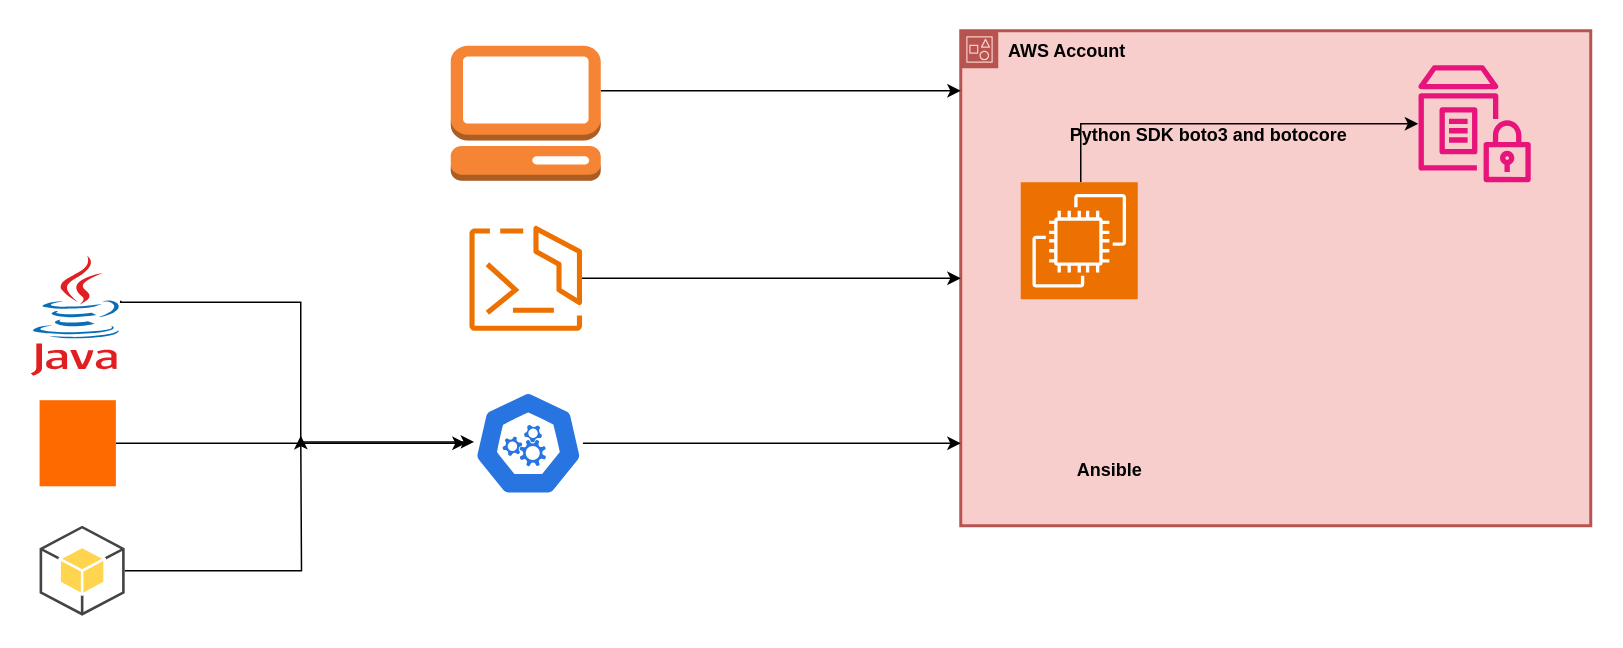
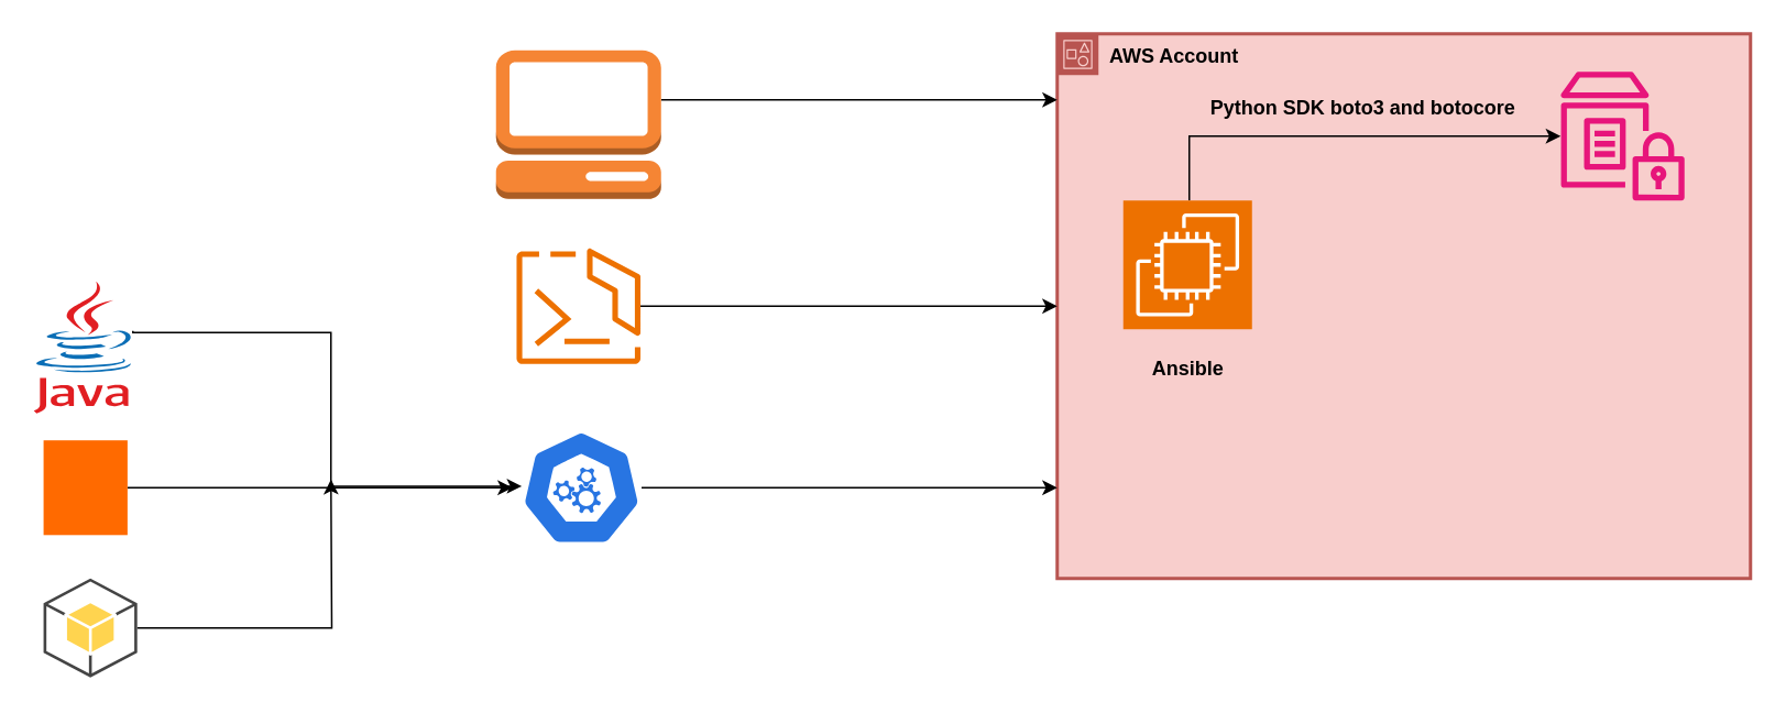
  <mxCell id="0" />
  <mxCell id="1" parent="0" />
  <mxCell id="2" value="&lt;b&gt;AWS Account&lt;/b&gt;" style="points=[[0,0],[0.25,0],[0.5,0],[0.75,0],[1,0],[1,0.25],[1,0.5],[1,0.75],[1,1],[0.75,1],[0.5,1],[0.25,1],[0,1],[0,0.75],[0,0.5],[0,0.25]];outlineConnect=0;html=1;whiteSpace=wrap;fontSize=12;fontStyle=0;container=1;pointerEvents=0;collapsible=0;recursiveResize=0;shape=mxgraph.aws4.group;grIcon=mxgraph.aws4.group_account;strokeColor=#b85450;fillColor=#f8cecc;verticalAlign=top;align=left;spacingLeft=30;dashed=0;strokeWidth=2;" vertex="1" parent="1"><mxGeometry x="640" y="20" width="420" height="330" as="geometry" /></mxCell>
  <mxCell id="3" style="edgeStyle=orthogonalEdgeStyle;rounded=0;orthogonalLoop=1;jettySize=auto;html=1;" edge="1" parent="2" source="4" target="5"><mxGeometry relative="1" as="geometry"><Array as="points"><mxPoint x="80" y="62" /></Array></mxGeometry></mxCell>
  <mxCell id="4" value="" style="sketch=0;points=[[0,0,0],[0.25,0,0],[0.5,0,0],[0.75,0,0],[1,0,0],[0,1,0],[0.25,1,0],[0.5,1,0],[0.75,1,0],[1,1,0],[0,0.25,0],[0,0.5,0],[0,0.75,0],[1,0.25,0],[1,0.5,0],[1,0.75,0]];outlineConnect=0;fontColor=#232F3E;fillColor=#ED7100;strokeColor=#ffffff;dashed=0;verticalLabelPosition=bottom;verticalAlign=top;align=center;html=1;fontSize=12;fontStyle=0;aspect=fixed;shape=mxgraph.aws4.resourceIcon;resIcon=mxgraph.aws4.ec2;" vertex="1" parent="2"><mxGeometry x="40" y="101" width="78" height="78" as="geometry" /></mxCell>
  <mxCell id="5" value="" style="sketch=0;outlineConnect=0;fontColor=#232F3E;gradientColor=none;fillColor=#E7157B;strokeColor=none;dashed=0;verticalLabelPosition=bottom;verticalAlign=top;align=center;html=1;fontSize=12;fontStyle=0;aspect=fixed;pointerEvents=1;shape=mxgraph.aws4.parameter_store;" vertex="1" parent="2"><mxGeometry x="305" y="23" width="75" height="78" as="geometry" /></mxCell>
- <mxCell id="6" value="&lt;b&gt;Ansible&lt;/b&gt;" style="text;html=1;align=center;verticalAlign=middle;resizable=0;points=[];autosize=1;strokeColor=none;fillColor=none;" vertex="1" parent="2"><mxGeometry x="64" y="278" width="70" height="30" as="geometry" /></mxCell>
- <mxCell id="7" value="&lt;b&gt;Python SDK boto3 and botocore&lt;/b&gt;" style="text;html=1;align=center;verticalAlign=middle;resizable=0;points=[];autosize=1;strokeColor=none;fillColor=none;" vertex="1" parent="2"><mxGeometry x="60" y="55" width="210" height="30" as="geometry" /></mxCell>
+ <mxCell id="6" value="&lt;b&gt;Ansible&lt;/b&gt;" style="text;html=1;align=center;verticalAlign=middle;resizable=0;points=[];autosize=1;strokeColor=none;fillColor=none;" vertex="1" parent="2"><mxGeometry x="44" y="188" width="70" height="30" as="geometry" /></mxCell>
+ <mxCell id="7" value="&lt;b&gt;Python SDK boto3 and botocore&lt;/b&gt;" style="text;html=1;align=center;verticalAlign=middle;resizable=0;points=[];autosize=1;strokeColor=none;fillColor=none;" vertex="1" parent="2"><mxGeometry x="80" y="30" width="210" height="30" as="geometry" /></mxCell>
  <mxCell id="8" style="edgeStyle=orthogonalEdgeStyle;rounded=0;orthogonalLoop=1;jettySize=auto;html=1;" edge="1" parent="1" source="9"><mxGeometry relative="1" as="geometry"><mxPoint x="640" y="60" as="targetPoint" /><Array as="points"><mxPoint x="640" y="60" /></Array></mxGeometry></mxCell>
  <mxCell id="9" value="" style="outlineConnect=0;dashed=0;verticalLabelPosition=bottom;verticalAlign=top;align=center;html=1;shape=mxgraph.aws3.management_console;fillColor=#F58534;gradientColor=none;" vertex="1" parent="1"><mxGeometry x="300" y="30" width="100" height="90" as="geometry" /></mxCell>
  <mxCell id="10" style="edgeStyle=orthogonalEdgeStyle;rounded=0;orthogonalLoop=1;jettySize=auto;html=1;" edge="1" parent="1" source="11" target="2"><mxGeometry relative="1" as="geometry"><Array as="points" /></mxGeometry></mxCell>
  <mxCell id="11" value="" style="sketch=0;outlineConnect=0;fontColor=#232F3E;gradientColor=none;fillColor=#ED7100;strokeColor=none;dashed=0;verticalLabelPosition=bottom;verticalAlign=top;align=center;html=1;fontSize=12;fontStyle=0;aspect=fixed;pointerEvents=1;shape=mxgraph.aws4.ecs_copilot_cli;" vertex="1" parent="1"><mxGeometry x="311.82" y="150" width="76.36" height="70" as="geometry" /></mxCell>
  <mxCell id="12" style="edgeStyle=orthogonalEdgeStyle;rounded=0;orthogonalLoop=1;jettySize=auto;html=1;" edge="1" parent="1" source="13" target="2"><mxGeometry relative="1" as="geometry"><mxPoint x="630" y="315" as="targetPoint" /><Array as="points"><mxPoint x="580" y="295" /><mxPoint x="580" y="295" /></Array></mxGeometry></mxCell>
  <mxCell id="13" value="" style="aspect=fixed;sketch=0;html=1;dashed=0;whitespace=wrap;verticalLabelPosition=bottom;verticalAlign=top;fillColor=#2875E2;strokeColor=#ffffff;points=[[0.005,0.63,0],[0.1,0.2,0],[0.9,0.2,0],[0.5,0,0],[0.995,0.63,0],[0.72,0.99,0],[0.5,1,0],[0.28,0.99,0]];shape=mxgraph.kubernetes.icon2;prIcon=api" vertex="1" parent="1"><mxGeometry x="315.26" y="260" width="72.92" height="70" as="geometry" /></mxCell>
  <mxCell id="14" value="" style="dashed=0;outlineConnect=0;html=1;align=center;labelPosition=center;verticalLabelPosition=bottom;verticalAlign=top;shape=mxgraph.weblogos.java" vertex="1" parent="1"><mxGeometry x="20" y="170" width="60" height="80" as="geometry" /></mxCell>
  <mxCell id="15" style="edgeStyle=orthogonalEdgeStyle;rounded=0;orthogonalLoop=1;jettySize=auto;html=1;" edge="1" parent="1" source="16"><mxGeometry relative="1" as="geometry"><mxPoint x="310" y="295" as="targetPoint" /></mxGeometry></mxCell>
  <mxCell id="16" value="" style="points=[];aspect=fixed;html=1;align=center;shadow=0;dashed=0;fillColor=#FF6A00;strokeColor=none;shape=mxgraph.alibaba_cloud.nodejs_performance_platform;" vertex="1" parent="1"><mxGeometry x="25.89" y="266.3" width="50.86" height="57.4" as="geometry" /></mxCell>
  <mxCell id="17" style="edgeStyle=orthogonalEdgeStyle;rounded=0;orthogonalLoop=1;jettySize=auto;html=1;" edge="1" parent="1" source="18"><mxGeometry relative="1" as="geometry"><mxPoint x="200" y="290" as="targetPoint" /></mxGeometry></mxCell>
  <mxCell id="18" value="" style="outlineConnect=0;dashed=0;verticalLabelPosition=bottom;verticalAlign=top;align=center;html=1;shape=mxgraph.aws3.android;fillColor=#FFD44F;gradientColor=none;" vertex="1" parent="1"><mxGeometry x="25.89" y="350" width="56.75" height="60" as="geometry" /></mxCell>
  <mxCell id="19" style="edgeStyle=orthogonalEdgeStyle;rounded=0;orthogonalLoop=1;jettySize=auto;html=1;entryX=0.005;entryY=0.63;entryDx=0;entryDy=0;entryPerimeter=0;" edge="1" parent="1"><mxGeometry relative="1" as="geometry"><mxPoint x="80" y="200" as="sourcePoint" /><mxPoint x="315.625" y="294.1" as="targetPoint" /><Array as="points"><mxPoint x="80" y="201" /><mxPoint x="200" y="201" /><mxPoint x="200" y="294" /></Array></mxGeometry></mxCell>
